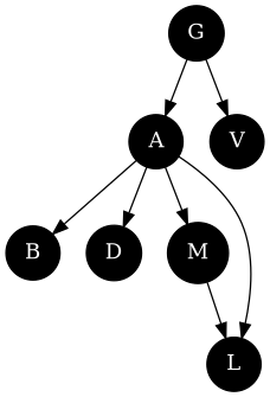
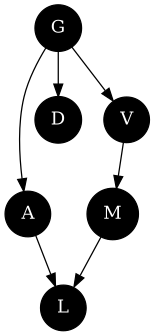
  digraph {
    node [color=black fontcolor=white shape=circle style=filled]
    A
-   B
    D
    M
    L
    G
    V
-   A -> B
-   A -> D
-   A -> M
+   G -> D
+   V -> M
    A -> L
    M -> L
    G -> A
    G -> V
  }
